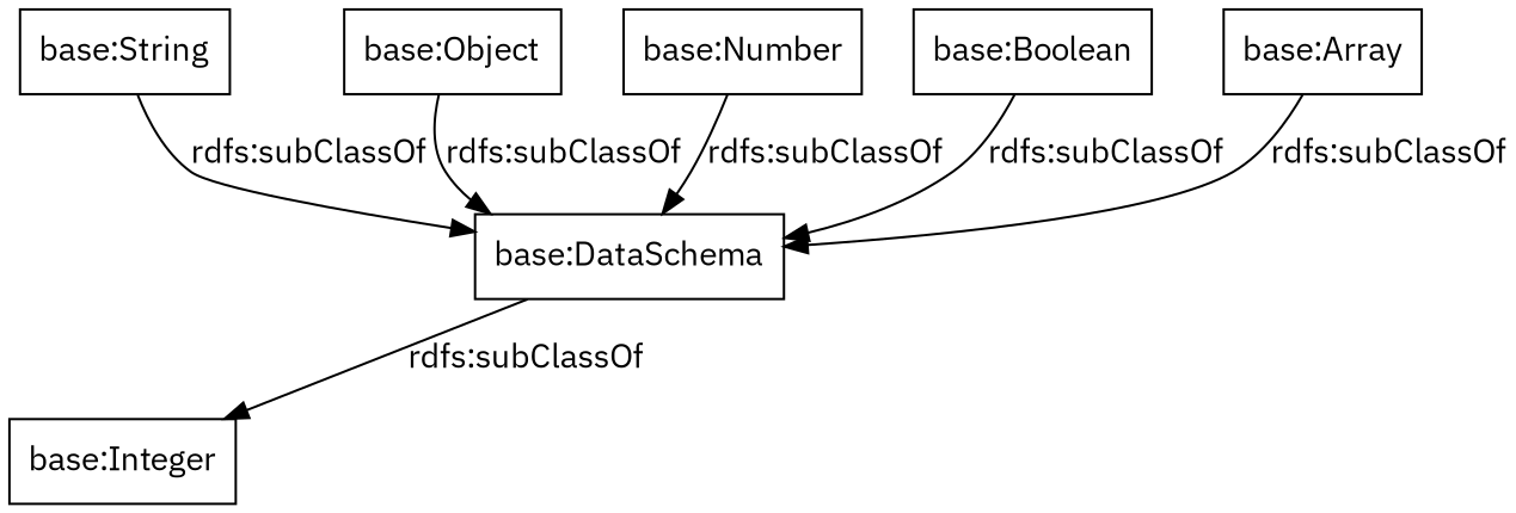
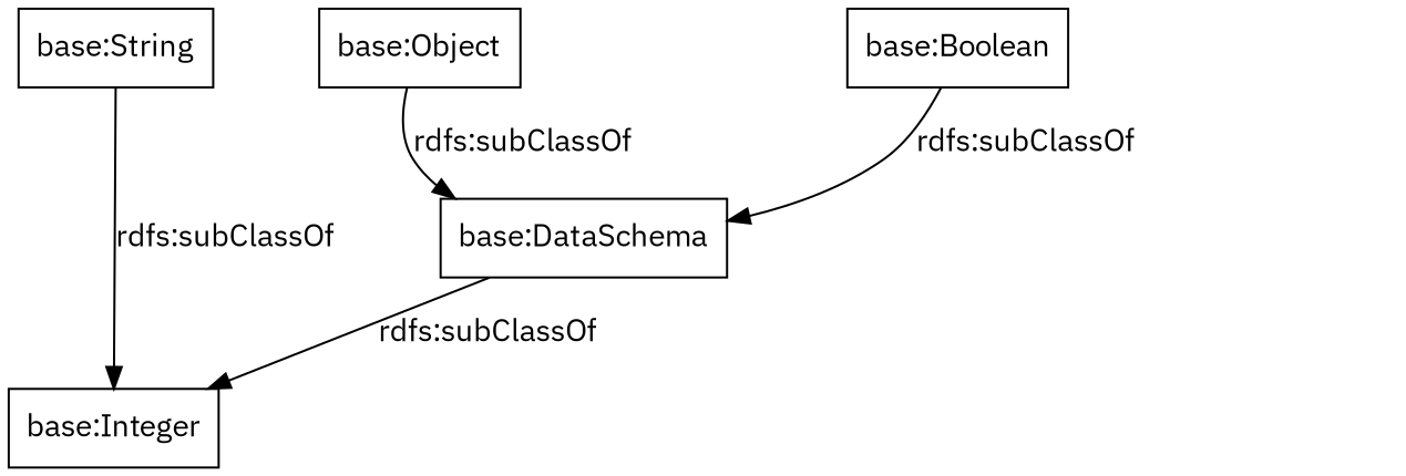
  digraph {
    fontname="IBM Plex Sans"
    rankdir=TB
    node [color=black fontname="IBM Plex Sans" shape=rectangle]
    edge [fontname="IBM Plex Sans"]
    "base:String"
    "base:DataSchema"
    "base:Integer"
    "base:Object"
-   "base:Number"
    "base:Boolean"
-   "base:Array"
-   "base:String" -> "base:DataSchema" [label="rdfs:subClassOf"]
+   "base:String" -> "base:Integer" [label="rdfs:subClassOf"]
    "base:DataSchema" -> "base:Integer" [label="rdfs:subClassOf"]
    "base:Object" -> "base:DataSchema" [label="rdfs:subClassOf"]
-   "base:Number" -> "base:DataSchema" [label="rdfs:subClassOf"]
    "base:Boolean" -> "base:DataSchema" [label="rdfs:subClassOf"]
-   "base:Array" -> "base:DataSchema" [label="rdfs:subClassOf"]
  }
